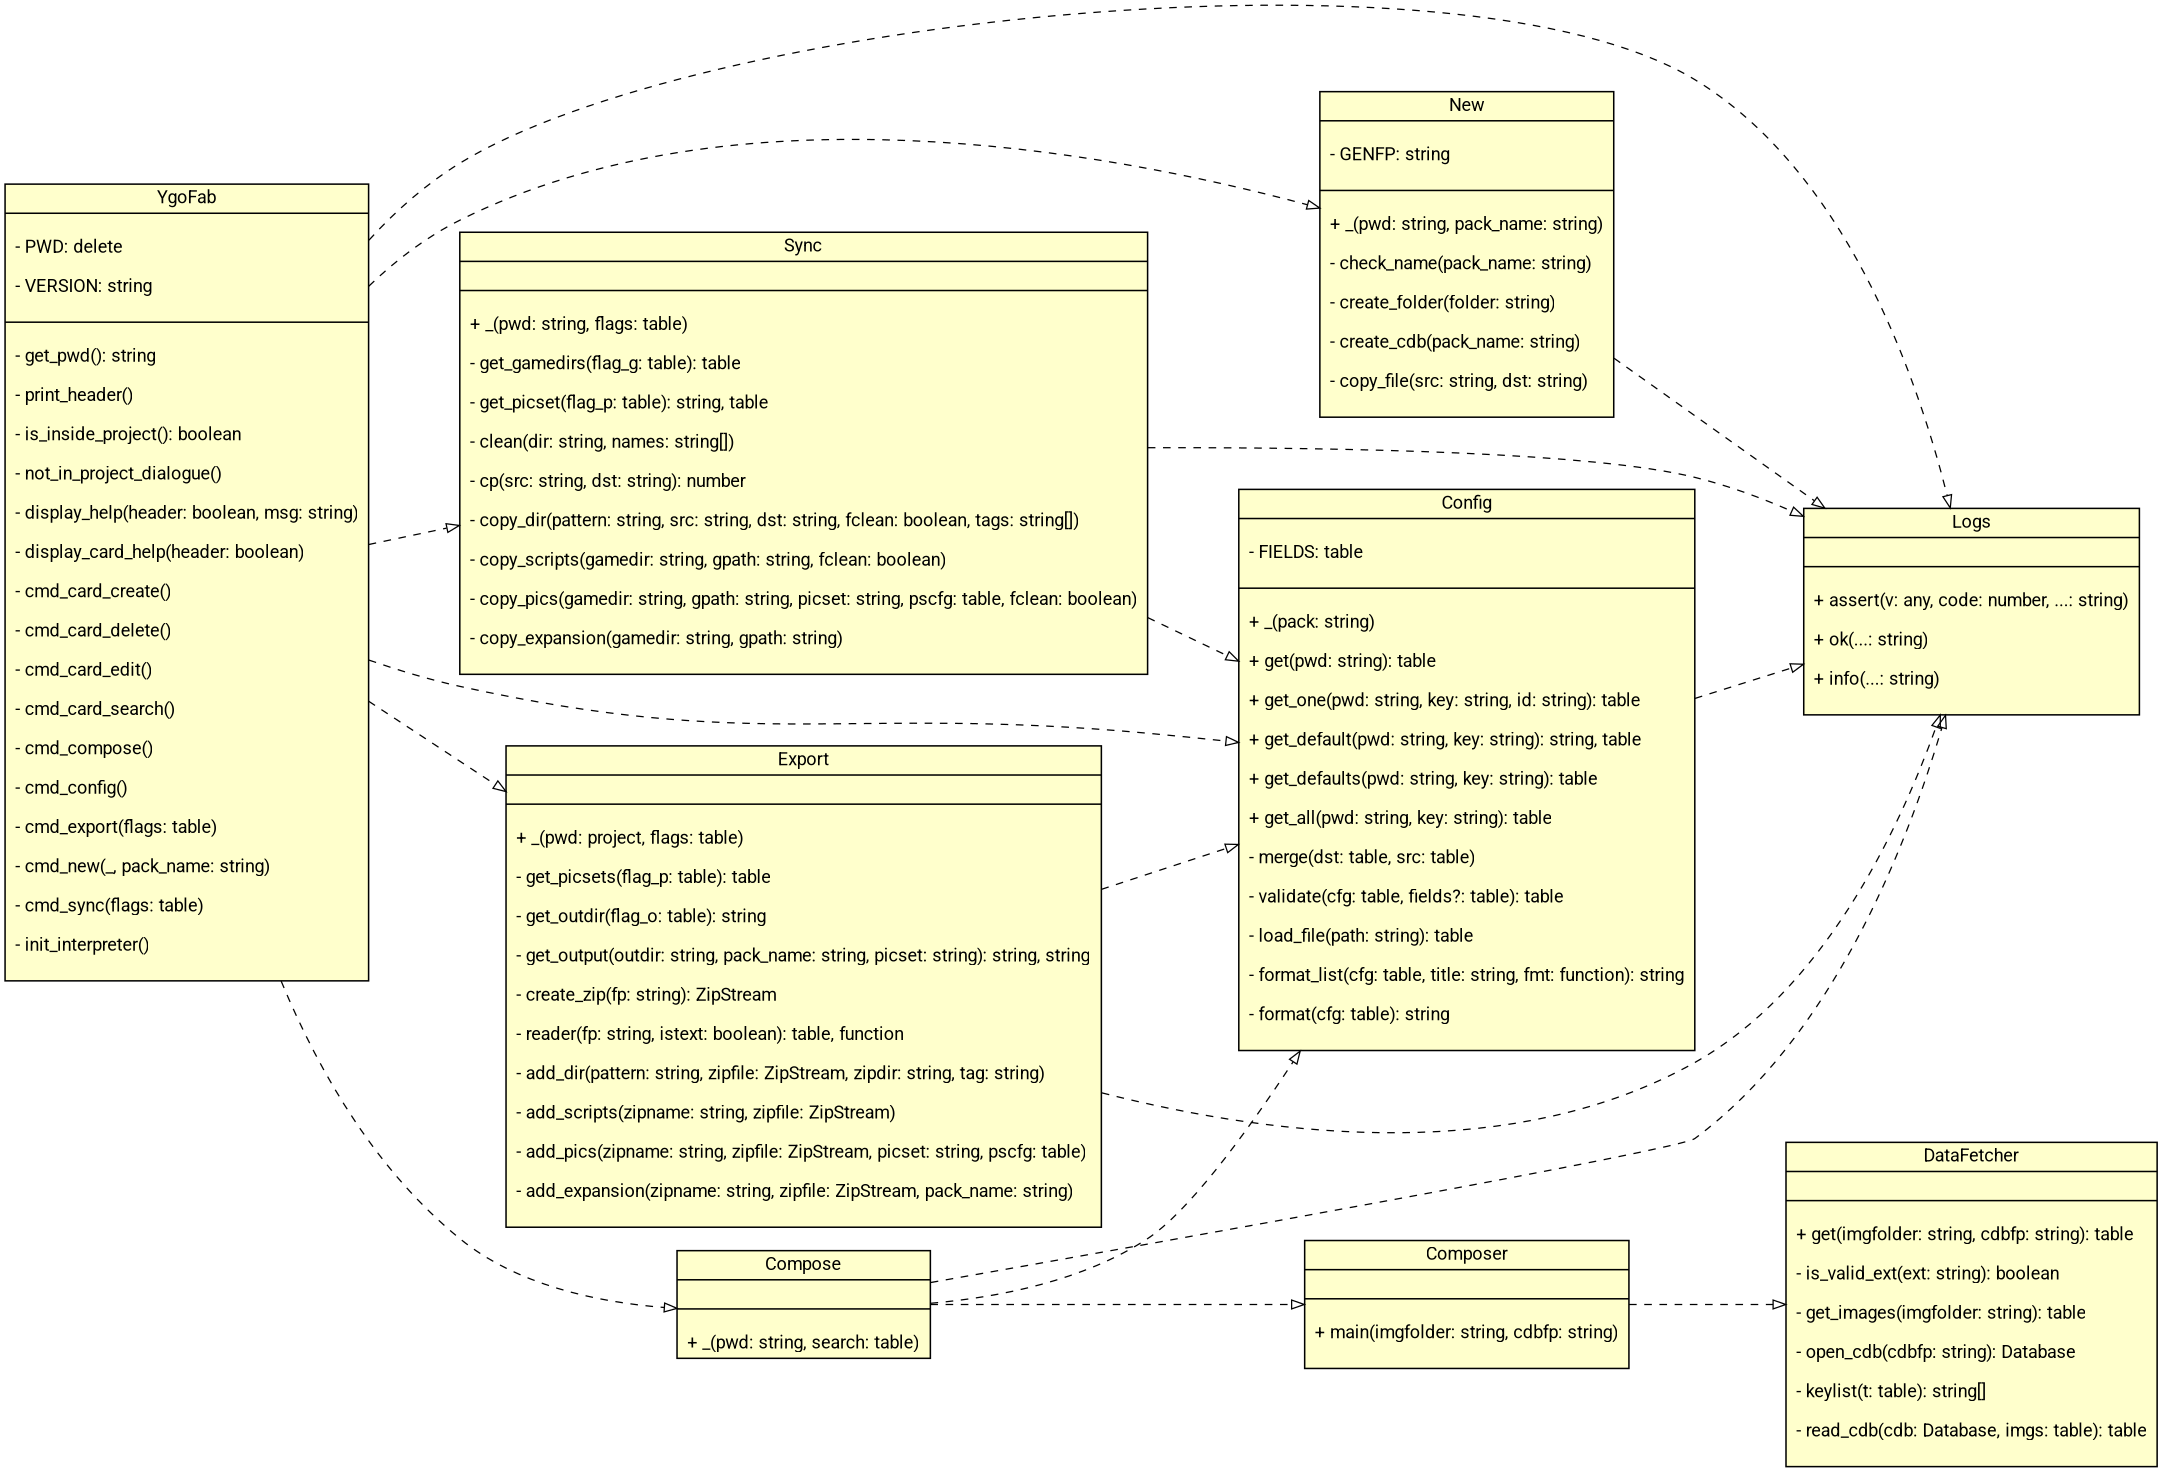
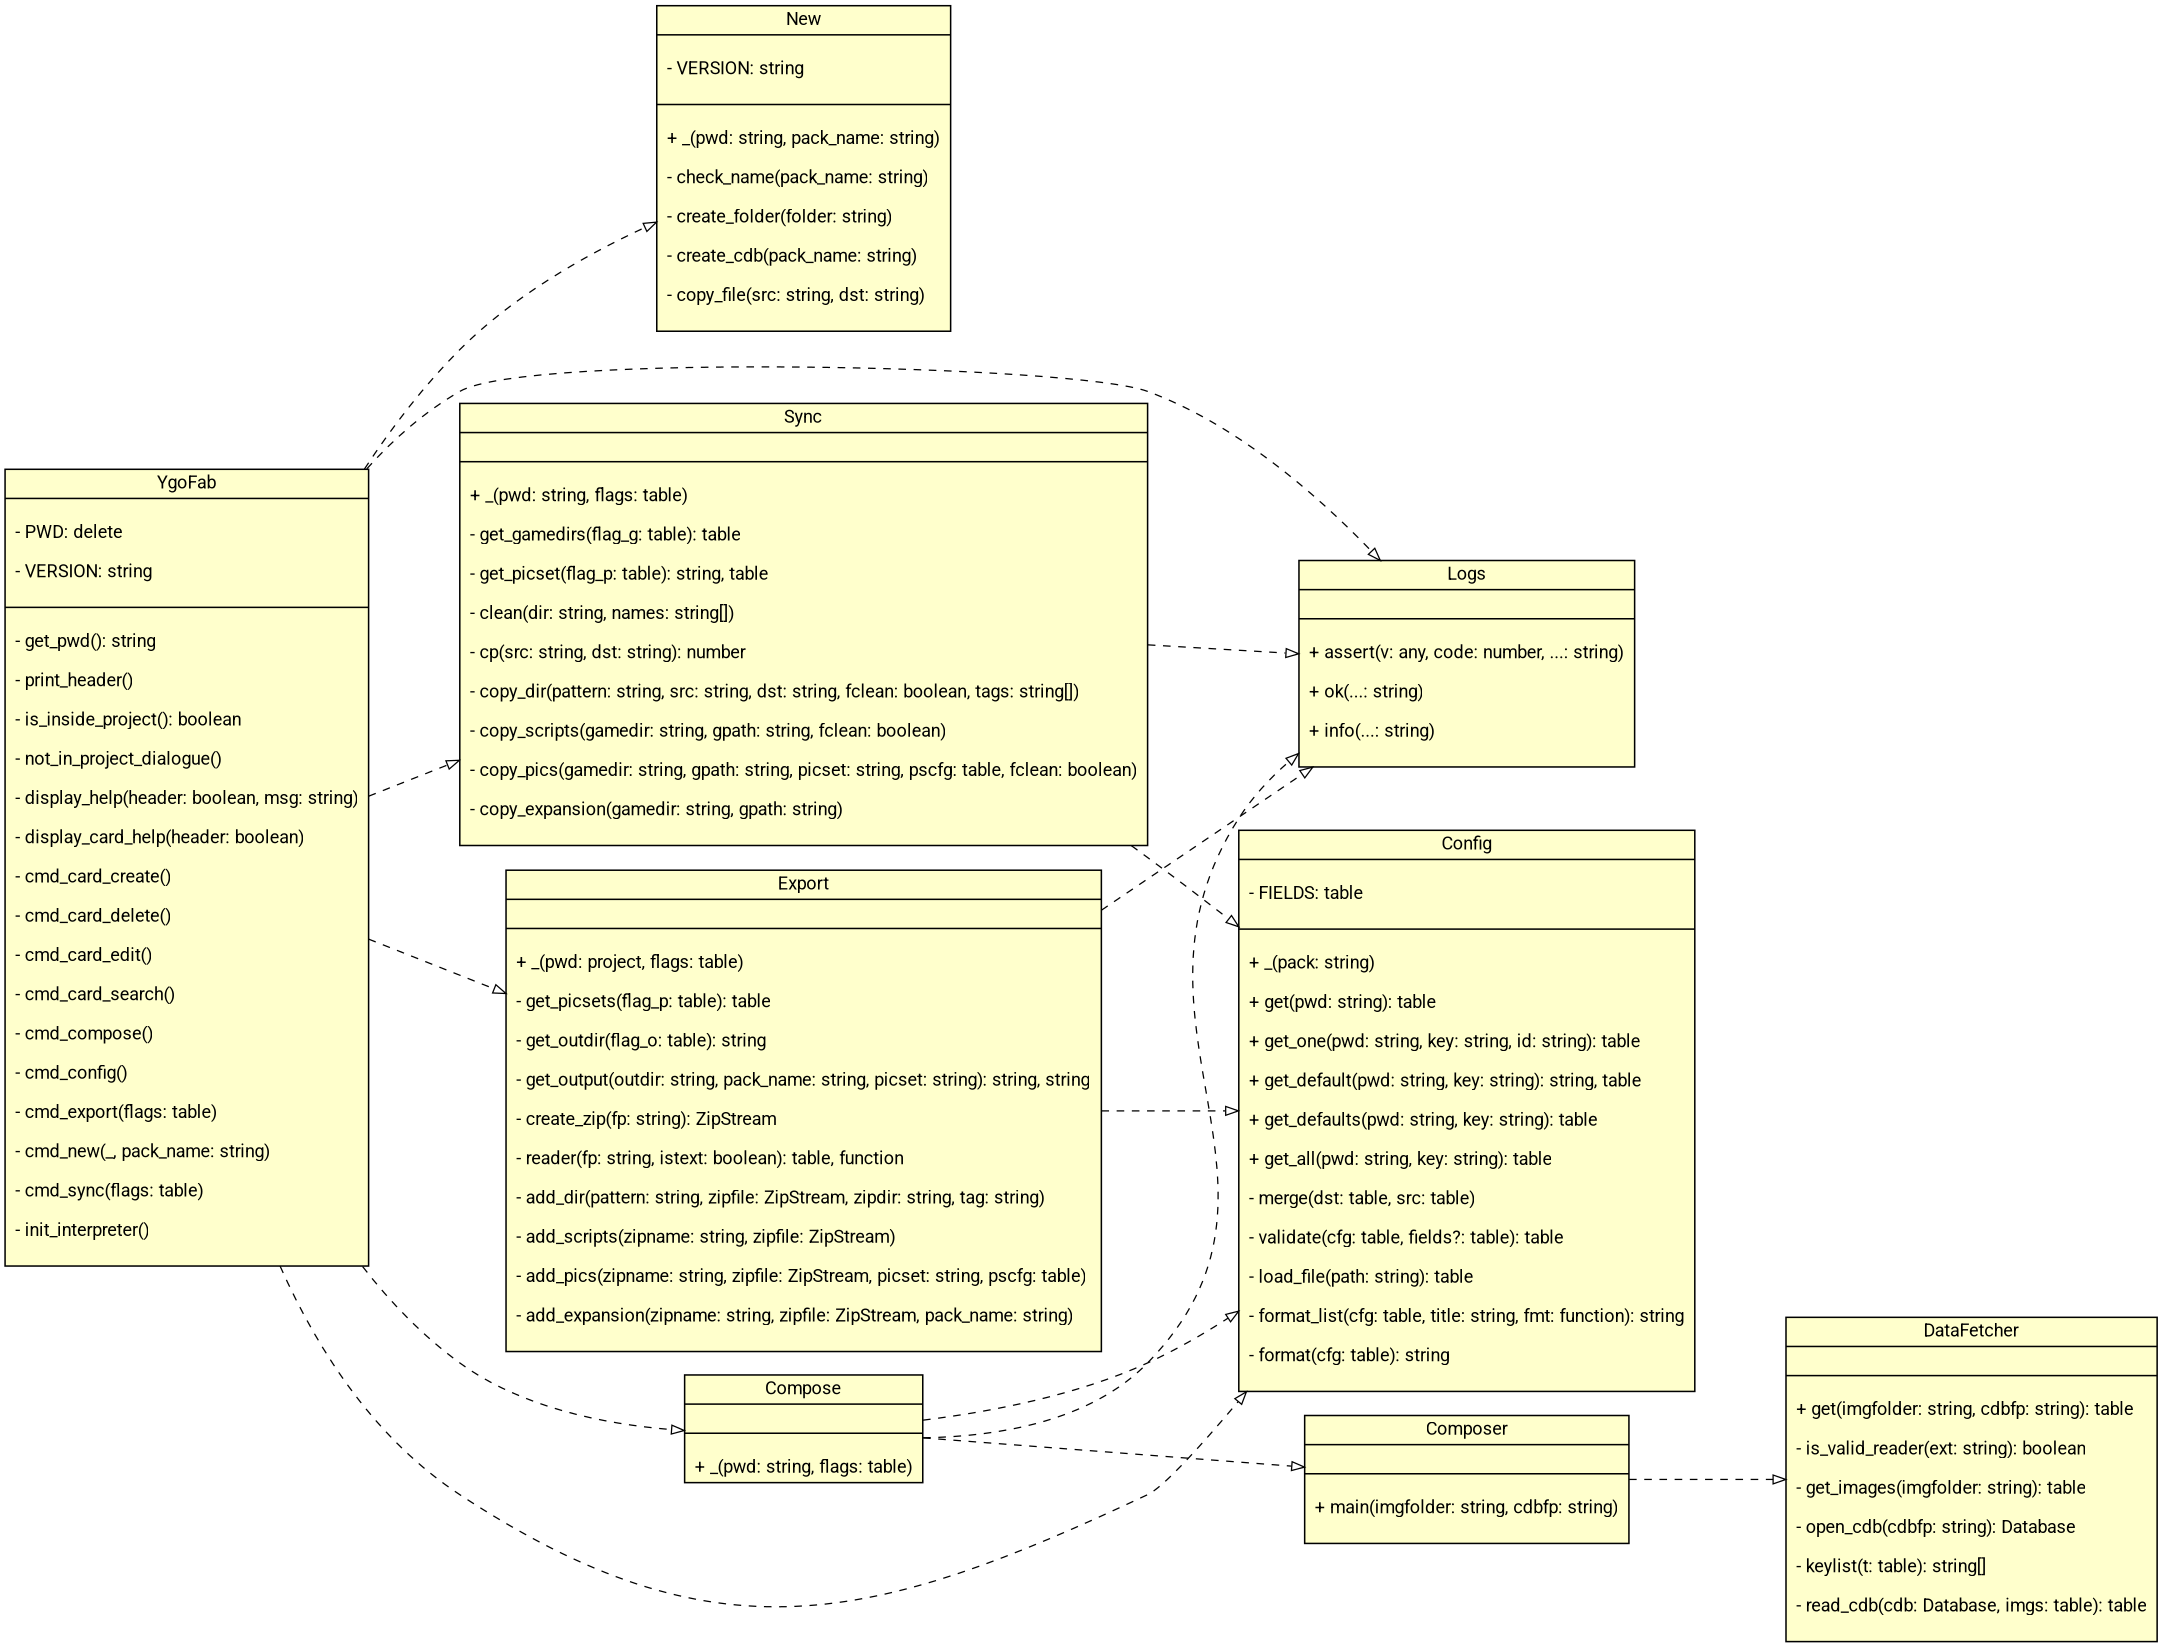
  digraph {
    fontname=Roboto
    rankdir=LR
    ranksep=1
    node [fillcolor="#ffffcc" fontname=Roboto penwidth=1.2 shape=record style=filled]
    edge [arrowhead=empty arrowtail=none dir=both fontname=Roboto style=dashed]
    n1 [label=" YgoFab |\n- PWD: delete\l\n- VERSION: string\l\n  |\n- get_pwd(): string\l\n- print_header()\l\n- is_inside_project(): boolean\l\n- not_in_project_dialogue()\l\n- display_help(header: boolean, msg: string)\l\n- display_card_help(header: boolean)\l\n- cmd_card_create()\l\n- cmd_card_delete()\l\n- cmd_card_edit()\l\n- cmd_card_search()\l\n- cmd_compose()\l\n- cmd_config()\l\n- cmd_export(flags: table)\l\n- cmd_new(_, pack_name: string)\l\n- cmd_sync(flags: table)\l\n- init_interpreter()\l\n  "]
-   n2 [label=" New |\n- GENFP: string\l\n|\n+ _(pwd: string, pack_name: string)\l\n- check_name(pack_name: string)\l\n- create_folder(folder: string)\l\n- create_cdb(pack_name: string)\l\n- copy_file(src: string, dst: string)\l\n  }"]
+   n2 [label=" New |\n- VERSION: string\l\n|\n+ _(pwd: string, pack_name: string)\l\n- check_name(pack_name: string)\l\n- create_folder(folder: string)\l\n- create_cdb(pack_name: string)\l\n- copy_file(src: string, dst: string)\l\n  }"]
    n3 [label=" Logs | |\n+ assert(v: any, code: number, ...: string)\l\n+ ok(...: string)\l\n+ info(...: string)\l\n  "]
    n4 [label=" Config |\n- FIELDS: table\l\n  |\n+ _(pack: string)\l\n+ get(pwd: string): table\l\n+ get_one(pwd: string, key: string, id: string): table\l\n+ get_default(pwd: string, key: string): string, table\l\n+ get_defaults(pwd: string, key: string): table\l\n+ get_all(pwd: string, key: string): table\l\n- merge(dst: table, src: table)\l\n- validate(cfg: table, fields?: table): table\l\n- load_file(path: string): table\l\n- format_list(cfg: table, title: string, fmt: function): string\l\n- format(cfg: table): string\l\n  "]
    n5 [label=" Sync | |\n+ _(pwd: string, flags: table)\l\n- get_gamedirs(flag_g: table): table\l\n- get_picset(flag_p: table): string, table\l\n- clean(dir: string, names: string[])\l\n- cp(src: string, dst: string): number\l\n- copy_dir(pattern: string, src: string, dst: string, fclean: boolean, tags: string[])\l\n- copy_scripts(gamedir: string, gpath: string, fclean: boolean)\l\n- copy_pics(gamedir: string, gpath: string, picset: string, pscfg: table, fclean: boolean)\l\n- copy_expansion(gamedir: string, gpath: string)\l\n  "]
    n6 [label=" Export | |\n+ _(pwd: project, flags: table)\l\n- get_picsets(flag_p: table): table\l\n- get_outdir(flag_o: table): string\l\n- get_output(outdir: string, pack_name: string, picset: string): string, string\l\n- create_zip(fp: string): ZipStream\l\n- reader(fp: string, istext: boolean): table, function\l\n- add_dir(pattern: string, zipfile: ZipStream, zipdir: string, tag: string)\l\n- add_scripts(zipname: string, zipfile: ZipStream)\l\n- add_pics(zipname: string, zipfile: ZipStream, picset: string, pscfg: table)\l\n- add_expansion(zipname: string, zipfile: ZipStream, pack_name: string)\l\n  "]
-   n7 [label=" Compose | |\n+ _(pwd: string, search: table)\l"]
+   n7 [label=" Compose | |\n+ _(pwd: string, flags: table)\l"]
    n8 [label=" Composer | |\n+ main(imgfolder: string, cdbfp: string)\l\n"]
-   n9 [label=" DataFetcher | |\n+ get(imgfolder: string, cdbfp: string): table\l\n- is_valid_ext(ext: string): boolean\l\n- get_images(imgfolder: string): table\l\n- open_cdb(cdbfp: string): Database\l\n- keylist(t: table): string[]\l\n- read_cdb(cdb: Database, imgs: table): table\l\n"]
+   n9 [label=" DataFetcher | |\n+ get(imgfolder: string, cdbfp: string): table\l\n- is_valid_reader(ext: string): boolean\l\n- get_images(imgfolder: string): table\l\n- open_cdb(cdbfp: string): Database\l\n- keylist(t: table): string[]\l\n- read_cdb(cdb: Database, imgs: table): table\l\n"]
    subgraph sub_1 {
      n1
      n2
      n3
      n4
      n5
      n6
      n7
      n8
      n9
    }
    n1 -> n2
    n1 -> n3
    n1 -> n4
    n1 -> n5
    n1 -> n6
    n1 -> n7
-   n2 -> n3
-   n4 -> n3
    n5 -> n3
    n5 -> n4
    n6 -> n3
    n6 -> n4
    n7 -> n3
    n7 -> n4
    n7 -> n8
    n8 -> n9
  }
